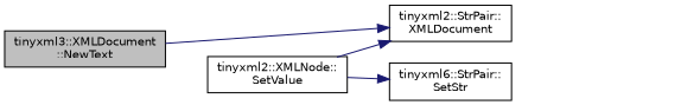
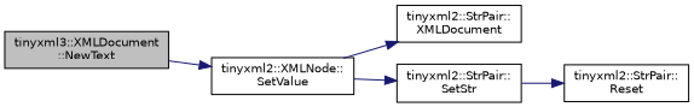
  digraph {
    rankdir=LR
    node [color=black fillcolor=white fontname=Helvetica fontsize=10 shape=record style=filled]
    edge [color=midnightblue fontname=Helvetica fontsize=10 labelfontname=Helvetica labelfontsize=10 style=solid]
    n1 [fillcolor=grey75 fontcolor=black height=0.2 label="tinyxml3::XMLDocument\l::NewText" width=0.4]
    n2 [height=0.2 label="tinyxml2::XMLNode::\lSetValue" width=0.4]
    n3 [height=0.2 label="tinyxml2::StrPair::\lXMLDocument" width=0.4]
-   n4 [height=0.2 label="tinyxml6::StrPair::\lSetStr" width=0.4]
-   n1 -> n3
+   n4 [height=0.2 label="tinyxml2::StrPair::\lSetStr" width=0.4]
+   n5 [height=0.2 label="tinyxml2::StrPair::\lReset" width=0.4]
+   n1 -> n2
    n2 -> n3
    n2 -> n4
+   n4 -> n5
  }
